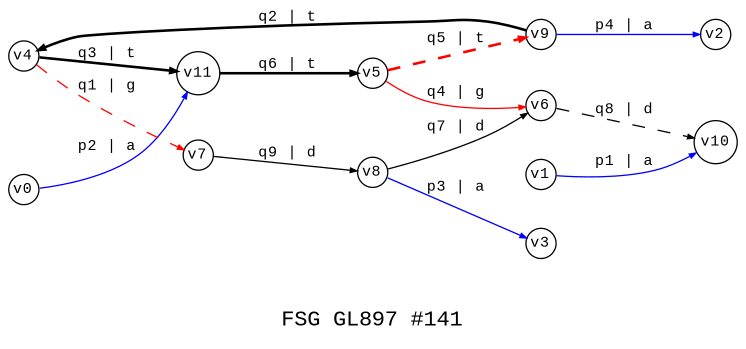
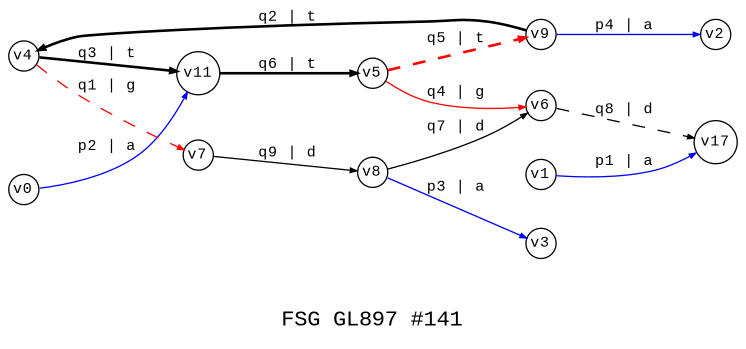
  digraph {
    fontname="Liberation Mono"
    fontsize=10
    label="FSG GL897 #141"
    noverlap=scale
    rankdir=LR
    node [fontname="Liberation Mono" fontsize=7 margin=0 penwidth=0.6 shape=circle]
    edge [arrowsize=0.3 color=black fontname="Liberation Mono" fontsize=7 penwidth=0.6 style=solid]
    v1 [height=0.01]
-   v10 [height=0.01]
+   v10 [height=0.01 label=v17]
    v7 [height=0.01]
    v8 [height=0.01]
    v0 [height=0.01]
    v11 [height=0.01]
    v5 [height=0.01]
    v6 [height=0.01]
    v9 [height=0.01]
    v3 [height=0.01]
    v2 [height=0.01]
    v4 [height=0.01]
    v1 -> v10 [color=blue label="p1 | a"]
    v7 -> v8 [label="q9 | d"]
    v8 -> v6 [label="q7 | d"]
    v8 -> v3 [color=blue label="p3 | a"]
    v0 -> v11 [color=blue label="p2 | a"]
    v11 -> v5 [label="q6 | t" penwidth=1.2]
    v5 -> v6 [color=red label="q4 | g"]
    v5 -> v9 [color=red label="q5 | t" penwidth=1.2 style=dashed]
    v6 -> v10 [label="q8 | d" style=dashed]
    v9 -> v2 [color=blue label="p4 | a"]
    v9 -> v4 [label="q2 | t" penwidth=1.2]
    v4 -> v7 [color=red label="q1 | g" style=dashed]
    v4 -> v11 [label="q3 | t" penwidth=1.2]
  }
